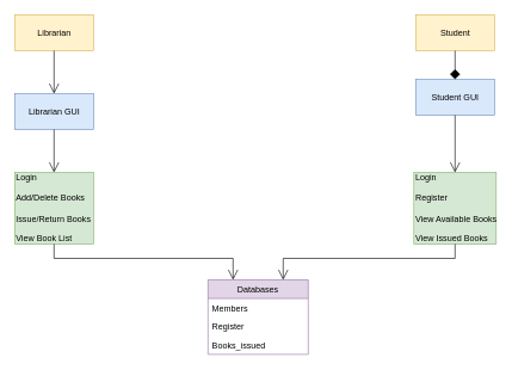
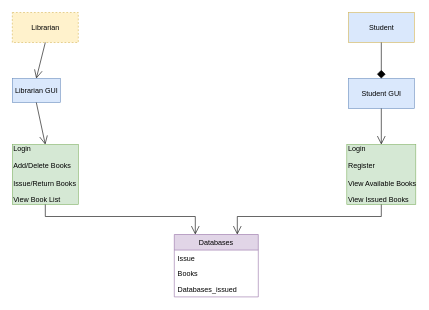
  <mxCell id="0" />
  <mxCell id="1" parent="0" />
- <mxCell id="2" value="Librarian" style="html=1;fillColor=#fff2cc;strokeColor=#d6b656;" vertex="1" parent="1"><mxGeometry x="20" y="20" width="110" height="50" as="geometry" /></mxCell>
- <mxCell id="3" value="Student" style="html=1;fillColor=#fff2cc;strokeColor=#d6b656;" vertex="1" parent="1"><mxGeometry x="580" y="20" width="110" height="50" as="geometry" /></mxCell>
- <mxCell id="4" value="Librarian GUI" style="html=1;fillColor=#dae8fc;strokeColor=#6c8ebf;" vertex="1" parent="1"><mxGeometry x="20" y="130" width="110" height="50" as="geometry" /></mxCell>
- <mxCell id="5" value="Student GUI" style="html=1;fillColor=#dae8fc;strokeColor=#6c8ebf;" vertex="1" parent="1"><mxGeometry x="580" y="110" width="110" height="50" as="geometry" /></mxCell>
+ <mxCell id="2" value="Librarian" style="html=1;fillColor=#fff2cc;strokeColor=#d6b656;dashed=1;" vertex="1" parent="1"><mxGeometry x="20" y="20" width="110" height="50" as="geometry" /></mxCell>
+ <mxCell id="3" value="Student" style="html=1;fillColor=#dae8fc;strokeColor=#d6b656;" vertex="1" parent="1"><mxGeometry x="580" y="20" width="110" height="50" as="geometry" /></mxCell>
+ <mxCell id="4" value="Librarian GUI" style="html=1;fillColor=#dae8fc;strokeColor=#6c8ebf;" vertex="1" parent="1"><mxGeometry x="20" y="130" width="80" height="40" as="geometry" /></mxCell>
+ <mxCell id="5" value="Student GUI" style="html=1;fillColor=#dae8fc;strokeColor=#6c8ebf;" vertex="1" parent="1"><mxGeometry x="580" y="130" width="110" height="50" as="geometry" /></mxCell>
  <mxCell id="6" value="Login&lt;br&gt;&lt;br&gt;Add/Delete Books&lt;br&gt;&lt;br&gt;Issue/Return Books&lt;br&gt;&lt;br&gt;View Book List" style="html=1;fillColor=#d5e8d4;strokeColor=#82b366;align=left;" vertex="1" parent="1"><mxGeometry x="20" y="240" width="110" height="100" as="geometry" /></mxCell>
  <mxCell id="7" value="Login&lt;br&gt;&lt;br&gt;Register&lt;br&gt;&lt;br&gt;View Available Books&lt;br&gt;&lt;br&gt;View Issued Books" style="html=1;fillColor=#d5e8d4;strokeColor=#82b366;align=left;" vertex="1" parent="1"><mxGeometry x="577.5" y="240" width="115" height="100" as="geometry" /></mxCell>
  <mxCell id="8" value="Databases" style="swimlane;fontStyle=0;childLayout=stackLayout;horizontal=1;startSize=26;fillColor=#e1d5e7;horizontalStack=0;resizeParent=1;resizeParentMax=0;resizeLast=0;collapsible=1;marginBottom=0;strokeColor=#9673a6;" vertex="1" parent="1"><mxGeometry x="290" y="390" width="140" height="104" as="geometry" /></mxCell>
- <mxCell id="9" value="Members" style="text;strokeColor=none;fillColor=none;align=left;verticalAlign=top;spacingLeft=4;spacingRight=4;overflow=hidden;rotatable=0;points=[[0,0.5],[1,0.5]];portConstraint=eastwest;" vertex="1" parent="8"><mxGeometry y="26" width="140" height="26" as="geometry" /></mxCell>
- <mxCell id="10" value="Register" style="text;strokeColor=none;fillColor=none;align=left;verticalAlign=top;spacingLeft=4;spacingRight=4;overflow=hidden;rotatable=0;points=[[0,0.5],[1,0.5]];portConstraint=eastwest;" vertex="1" parent="8"><mxGeometry y="52" width="140" height="26" as="geometry" /></mxCell>
- <mxCell id="11" value="Books_issued" style="text;strokeColor=none;fillColor=none;align=left;verticalAlign=top;spacingLeft=4;spacingRight=4;overflow=hidden;rotatable=0;points=[[0,0.5],[1,0.5]];portConstraint=eastwest;" vertex="1" parent="8"><mxGeometry y="78" width="140" height="26" as="geometry" /></mxCell>
+ <mxCell id="9" value="Issue" style="text;strokeColor=none;fillColor=none;align=left;verticalAlign=top;spacingLeft=4;spacingRight=4;overflow=hidden;rotatable=0;points=[[0,0.5],[1,0.5]];portConstraint=eastwest;" vertex="1" parent="8"><mxGeometry y="26" width="140" height="26" as="geometry" /></mxCell>
+ <mxCell id="10" value="Books" style="text;strokeColor=none;fillColor=none;align=left;verticalAlign=top;spacingLeft=4;spacingRight=4;overflow=hidden;rotatable=0;points=[[0,0.5],[1,0.5]];portConstraint=eastwest;" vertex="1" parent="8"><mxGeometry y="52" width="140" height="26" as="geometry" /></mxCell>
+ <mxCell id="11" value="Databases_issued" style="text;strokeColor=none;fillColor=none;align=left;verticalAlign=top;spacingLeft=4;spacingRight=4;overflow=hidden;rotatable=0;points=[[0,0.5],[1,0.5]];portConstraint=eastwest;" vertex="1" parent="8"><mxGeometry y="78" width="140" height="26" as="geometry" /></mxCell>
  <mxCell id="12" value="" style="endArrow=open;endFill=1;endSize=12;html=1;rounded=0;exitX=0.5;exitY=1;exitDx=0;exitDy=0;entryX=0.5;entryY=0;entryDx=0;entryDy=0;" edge="1" parent="1" source="2" target="4"><mxGeometry width="160" relative="1" as="geometry"><mxPoint x="240" y="240" as="sourcePoint" /><mxPoint x="400" y="240" as="targetPoint" /></mxGeometry></mxCell>
  <mxCell id="13" value="" style="endArrow=diamond;endFill=1;endSize=12;html=1;rounded=0;exitX=0.5;exitY=1;exitDx=0;exitDy=0;" edge="1" parent="1" source="3" target="5"><mxGeometry width="160" relative="1" as="geometry"><mxPoint x="240" y="240" as="sourcePoint" /><mxPoint x="400" y="240" as="targetPoint" /></mxGeometry></mxCell>
  <mxCell id="14" value="" style="endArrow=open;endFill=1;endSize=12;html=1;rounded=0;exitX=0.5;exitY=1;exitDx=0;exitDy=0;entryX=0.5;entryY=0;entryDx=0;entryDy=0;" edge="1" parent="1" source="4" target="6"><mxGeometry width="160" relative="1" as="geometry"><mxPoint x="240" y="240" as="sourcePoint" /><mxPoint x="400" y="240" as="targetPoint" /></mxGeometry></mxCell>
  <mxCell id="15" value="" style="endArrow=open;endFill=1;endSize=12;html=1;rounded=0;exitX=0.5;exitY=1;exitDx=0;exitDy=0;entryX=0.5;entryY=0;entryDx=0;entryDy=0;" edge="1" parent="1" source="5" target="7"><mxGeometry width="160" relative="1" as="geometry"><mxPoint x="240" y="240" as="sourcePoint" /><mxPoint x="635" y="240" as="targetPoint" /></mxGeometry></mxCell>
  <mxCell id="16" value="" style="endArrow=open;endFill=1;endSize=12;html=1;rounded=0;exitX=0.5;exitY=1;exitDx=0;exitDy=0;entryX=0.25;entryY=0;entryDx=0;entryDy=0;" edge="1" parent="1" source="6" target="8"><mxGeometry width="160" relative="1" as="geometry"><mxPoint x="240" y="240" as="sourcePoint" /><mxPoint x="400" y="240" as="targetPoint" /><Array as="points"><mxPoint x="75" y="360" /><mxPoint x="325" y="360" /></Array></mxGeometry></mxCell>
  <mxCell id="17" value="" style="endArrow=open;endFill=1;endSize=12;html=1;rounded=0;exitX=0.5;exitY=1;exitDx=0;exitDy=0;entryX=0.75;entryY=0;entryDx=0;entryDy=0;" edge="1" parent="1" source="7" target="8"><mxGeometry width="160" relative="1" as="geometry"><mxPoint x="240" y="240" as="sourcePoint" /><mxPoint x="400" y="240" as="targetPoint" /><Array as="points"><mxPoint x="635" y="360" /><mxPoint x="395" y="360" /></Array></mxGeometry></mxCell>
